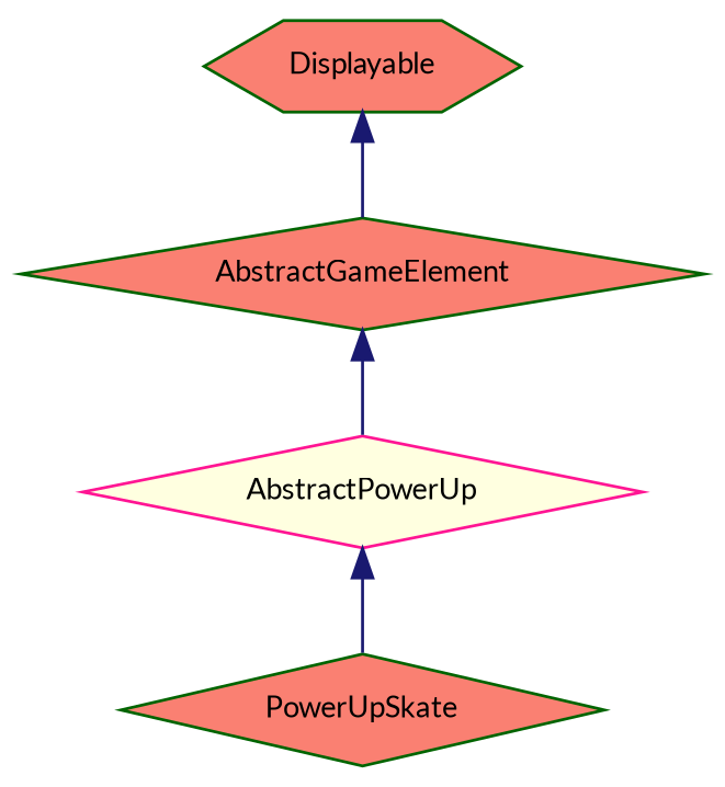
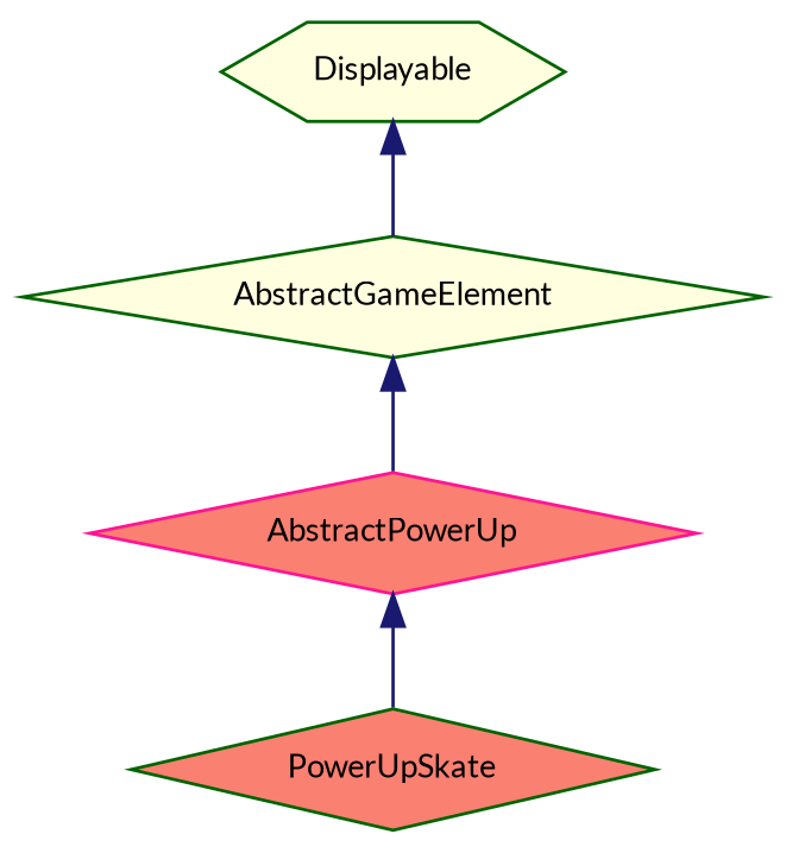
  digraph {
    fontname=Lato
    node [color=darkgreen fillcolor=salmon fontname=Lato fontsize=10 shape=diamond style=filled]
    edge [color=midnightblue dir=back fontname=Lato fontsize=10 labelfontname=Helvetica labelfontsize=10 style=solid]
    n1 [fontcolor=black height=0.2 label=PowerUpSkate width=0.4]
-   n2 [color=deeppink fillcolor=lightyellow height=0.2 label=AbstractPowerUp width=0.4]
-   n3 [height=0.2 label=AbstractGameElement width=0.4]
-   n4 [height=0.2 label=Displayable shape=hexagon width=0.4]
+   n2 [color=deeppink height=0.2 label=AbstractPowerUp width=0.4]
+   n3 [fillcolor=lightyellow height=0.2 label=AbstractGameElement width=0.4]
+   n4 [fillcolor=lightyellow height=0.2 label=Displayable shape=hexagon width=0.4]
    n2 -> n1
    n3 -> n2
    n4 -> n3
  }
